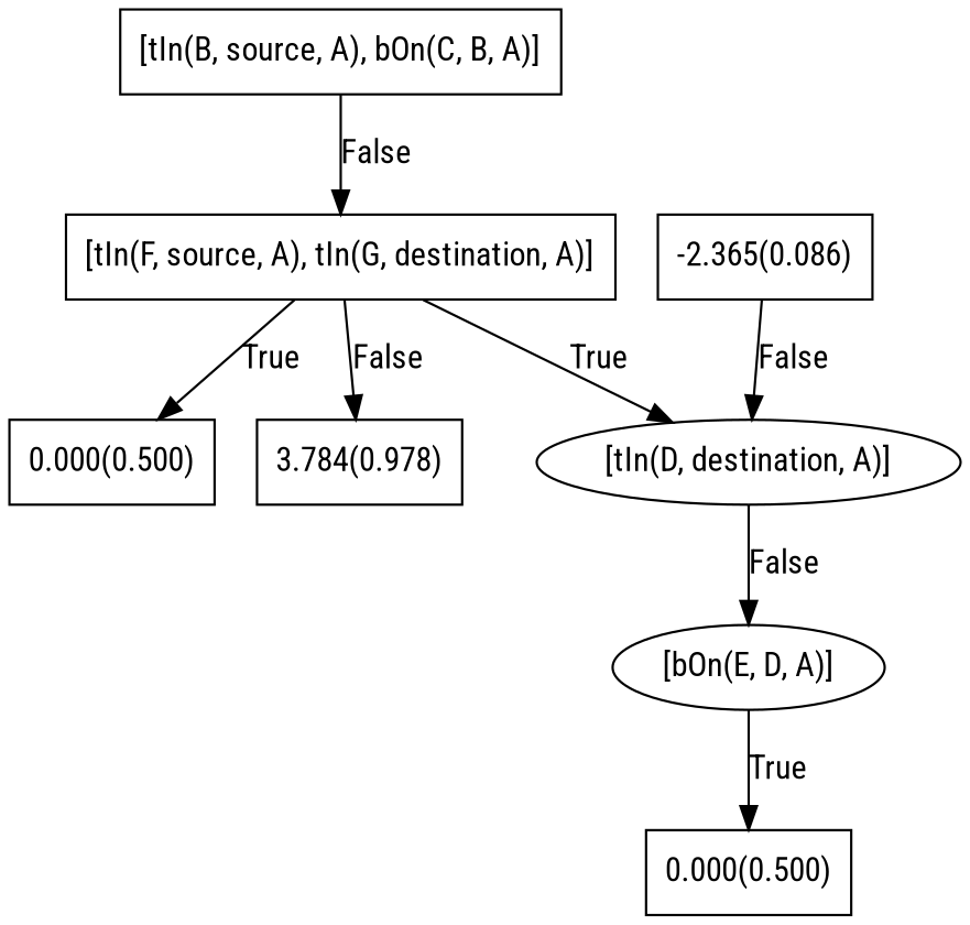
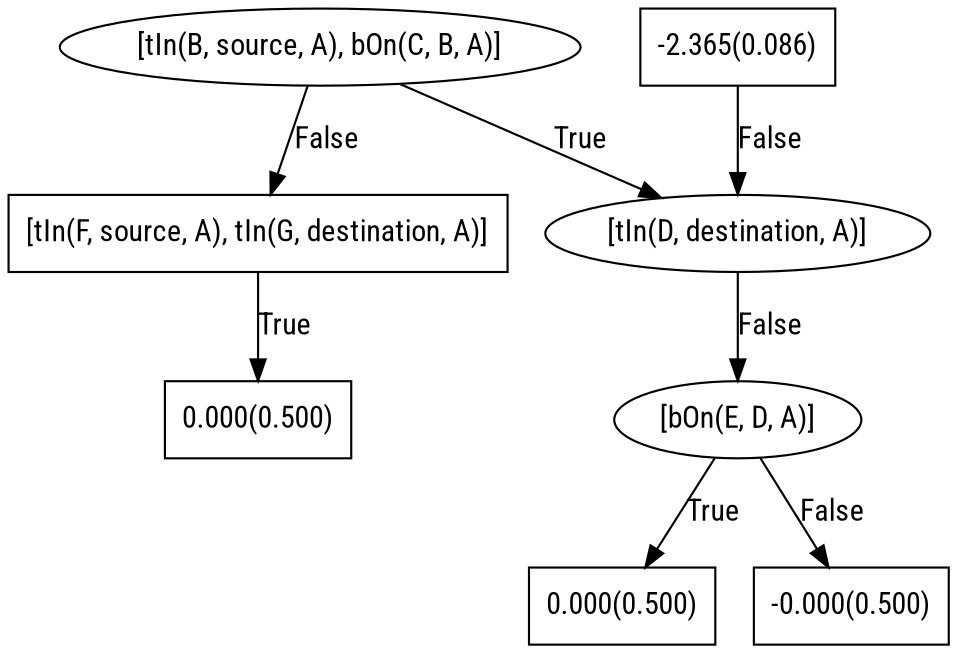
  digraph {
    fontname="Roboto Condensed"
    node [fontname="Roboto Condensed" shape=box]
    edge [fontname="Roboto Condensed"]
-   n1 [label="[tIn(B, source, A), bOn(C, B, A)]"]
+   n1 [label="[tIn(B, source, A), bOn(C, B, A)]" shape=""]
    n2 [label="[tIn(D, destination, A)]" shape=""]
    n3 [label="[tIn(F, source, A), tIn(G, destination, A)]"]
    n4 [label="[bOn(E, D, A)]" shape=""]
    n5 [label="0.000(0.500)"]
-   n6 [label="3.784(0.978)"]
    n7 [label="0.000(0.500)"]
+   n8 [label="-0.000(0.500)"]
    n9 [label="-2.365(0.086)"]
-   n3 -> n2 [label=True]
+   n1 -> n2 [label=True]
    n1 -> n3 [label=False]
    n2 -> n4 [label=False]
    n3 -> n5 [label=True]
-   n3 -> n6 [label=False]
    n4 -> n7 [label=True]
+   n4 -> n8 [label=False]
    n9 -> n2 [label=False]
  }
